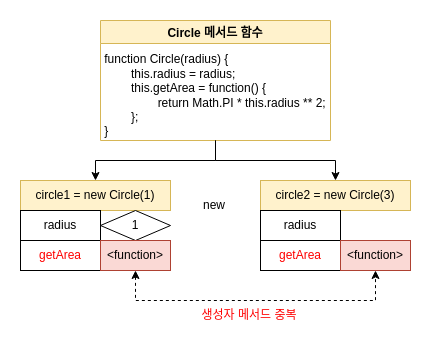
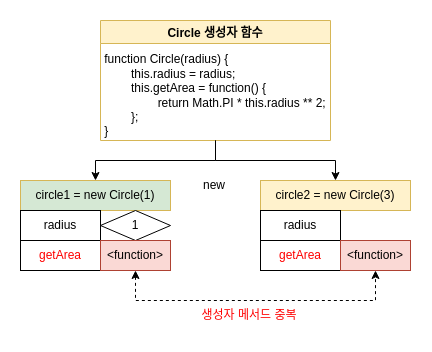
  <mxCell id="0" />
  <mxCell id="1" parent="0" />
- <mxCell id="2" value="Circle 메서드 함수" style="swimlane;fillColor=#fff2cc;strokeColor=#d6b656;" vertex="1" parent="1"><mxGeometry x="100" y="20" width="230" height="120" as="geometry" /></mxCell>
+ <mxCell id="2" value="Circle 생성자 함수" style="swimlane;fillColor=#fff2cc;strokeColor=#d6b656;" vertex="1" parent="1"><mxGeometry x="100" y="20" width="230" height="120" as="geometry" /></mxCell>
  <mxCell id="3" value="&lt;div style=&quot;text-align: left;&quot;&gt;&lt;span style=&quot;background-color: initial;&quot;&gt;function Circle(radius) {&lt;/span&gt;&lt;/div&gt;&lt;div style=&quot;text-align: left;&quot;&gt;&lt;span style=&quot;background-color: initial;&quot;&gt;&lt;span style=&quot;white-space: pre;&quot;&gt;&#09;&lt;/span&gt;this.radius = radius;&lt;/span&gt;&lt;/div&gt;&lt;div style=&quot;text-align: left;&quot;&gt;&lt;span style=&quot;background-color: initial;&quot;&gt;&lt;span style=&quot;white-space: pre;&quot;&gt;&#09;&lt;/span&gt;this.getArea = function() {&lt;/span&gt;&lt;/div&gt;&lt;div style=&quot;text-align: left;&quot;&gt;&lt;span style=&quot;background-color: initial;&quot;&gt;&lt;span style=&quot;white-space: pre;&quot;&gt;&lt;span style=&quot;white-space: pre;&quot;&gt;&#09;&lt;/span&gt;&#09;&lt;/span&gt;return Math.PI * this.radius ** 2;&lt;/span&gt;&lt;/div&gt;&lt;div style=&quot;text-align: left;&quot;&gt;&lt;span style=&quot;background-color: initial;&quot;&gt;&lt;span style=&quot;white-space: pre;&quot;&gt;&#09;&lt;/span&gt;};&lt;/span&gt;&lt;/div&gt;&lt;div style=&quot;text-align: left;&quot;&gt;&lt;span style=&quot;background-color: initial;&quot;&gt;}&lt;/span&gt;&lt;/div&gt;" style="text;html=1;strokeColor=none;fillColor=none;align=center;verticalAlign=middle;whiteSpace=wrap;rounded=0;" vertex="1" parent="2"><mxGeometry y="30" width="230" height="90" as="geometry" /></mxCell>
- <mxCell id="4" value="circle1 = new Circle(1)" style="rounded=0;whiteSpace=wrap;html=1;fillColor=#fff2cc;strokeColor=#d6b656;" vertex="1" parent="1"><mxGeometry x="20" y="180" width="150" height="30" as="geometry" /></mxCell>
+ <mxCell id="4" value="circle1 = new Circle(1)" style="rounded=0;whiteSpace=wrap;html=1;fillColor=#d5e8d4;strokeColor=#d6b656;" vertex="1" parent="1"><mxGeometry x="20" y="180" width="150" height="30" as="geometry" /></mxCell>
  <mxCell id="5" value="radius" style="rounded=0;whiteSpace=wrap;html=1;" vertex="1" parent="1"><mxGeometry x="20" y="210" width="80" height="30" as="geometry" /></mxCell>
  <mxCell id="6" value="1" style="rhombus;whiteSpace=wrap;html=1;" vertex="1" parent="1"><mxGeometry x="100" y="210" width="70" height="30" as="geometry" /></mxCell>
  <mxCell id="7" value="&lt;font color=&quot;#ff0000&quot;&gt;getArea&lt;/font&gt;" style="rounded=0;whiteSpace=wrap;html=1;" vertex="1" parent="1"><mxGeometry x="20" y="240" width="80" height="30" as="geometry" /></mxCell>
  <mxCell id="8" value="&amp;lt;function&amp;gt;" style="rounded=0;whiteSpace=wrap;html=1;fillColor=#fad9d5;strokeColor=#ae4132;" vertex="1" parent="1"><mxGeometry x="100" y="240" width="70" height="30" as="geometry" /></mxCell>
  <mxCell id="9" value="circle2 = new Circle(3)" style="rounded=0;whiteSpace=wrap;html=1;fillColor=#fff2cc;strokeColor=#d6b656;" vertex="1" parent="1"><mxGeometry x="260" y="180" width="150" height="30" as="geometry" /></mxCell>
  <mxCell id="10" value="radius" style="rounded=0;whiteSpace=wrap;html=1;" vertex="1" parent="1"><mxGeometry x="260" y="210" width="80" height="30" as="geometry" /></mxCell>
  <mxCell id="11" value="&lt;font color=&quot;#ff0000&quot;&gt;getArea&lt;/font&gt;" style="rounded=0;whiteSpace=wrap;html=1;" vertex="1" parent="1"><mxGeometry x="260" y="240" width="80" height="30" as="geometry" /></mxCell>
  <mxCell id="12" value="&amp;lt;function&amp;gt;" style="rounded=0;whiteSpace=wrap;html=1;fillColor=#fad9d5;strokeColor=#ae4132;" vertex="1" parent="1"><mxGeometry x="340" y="240" width="70" height="30" as="geometry" /></mxCell>
  <mxCell id="13" value="" style="endArrow=classic;html=1;rounded=0;fontColor=#FF0000;exitX=0.5;exitY=1;exitDx=0;exitDy=0;entryX=0.5;entryY=1;entryDx=0;entryDy=0;startArrow=classic;startFill=1;endFill=1;dashed=1;" edge="1" parent="1" source="8" target="12"><mxGeometry width="50" height="50" relative="1" as="geometry"><mxPoint x="230" y="380" as="sourcePoint" /><mxPoint x="220" y="300" as="targetPoint" /><Array as="points"><mxPoint x="135" y="300" /><mxPoint x="375" y="300" /></Array></mxGeometry></mxCell>
  <mxCell id="14" value="생성자 메서드 중복" style="text;html=1;strokeColor=none;fillColor=none;align=center;verticalAlign=middle;whiteSpace=wrap;rounded=0;fontColor=#FF0000;" vertex="1" parent="1"><mxGeometry x="184" y="300" width="130" height="30" as="geometry" /></mxCell>
  <mxCell id="15" value="" style="endArrow=classic;html=1;rounded=0;fontColor=#FF0000;exitX=0.5;exitY=1;exitDx=0;exitDy=0;entryX=0.5;entryY=0;entryDx=0;entryDy=0;" edge="1" parent="1" source="3" target="4"><mxGeometry width="50" height="50" relative="1" as="geometry"><mxPoint x="290" y="250" as="sourcePoint" /><mxPoint x="340" y="200" as="targetPoint" /><Array as="points"><mxPoint x="215" y="160" /><mxPoint x="95" y="160" /></Array></mxGeometry></mxCell>
  <mxCell id="16" value="" style="endArrow=classic;html=1;rounded=0;fontColor=#FF0000;exitX=0.5;exitY=1;exitDx=0;exitDy=0;entryX=0.5;entryY=0;entryDx=0;entryDy=0;" edge="1" parent="1" source="3" target="9"><mxGeometry width="50" height="50" relative="1" as="geometry"><mxPoint x="290" y="250" as="sourcePoint" /><mxPoint x="340" y="200" as="targetPoint" /><Array as="points"><mxPoint x="215" y="160" /><mxPoint x="335" y="160" /></Array></mxGeometry></mxCell>
- <mxCell id="17" value="new" style="text;html=1;strokeColor=none;fillColor=none;align=center;verticalAlign=middle;whiteSpace=wrap;rounded=0;fontColor=#000000;" vertex="1" parent="1"><mxGeometry x="184" y="190" width="60" height="30" as="geometry" /></mxCell>
+ <mxCell id="17" value="new" style="text;html=1;strokeColor=none;fillColor=none;align=center;verticalAlign=middle;whiteSpace=wrap;rounded=0;fontColor=#000000;" vertex="1" parent="1"><mxGeometry x="184" y="170" width="60" height="30" as="geometry" /></mxCell>
